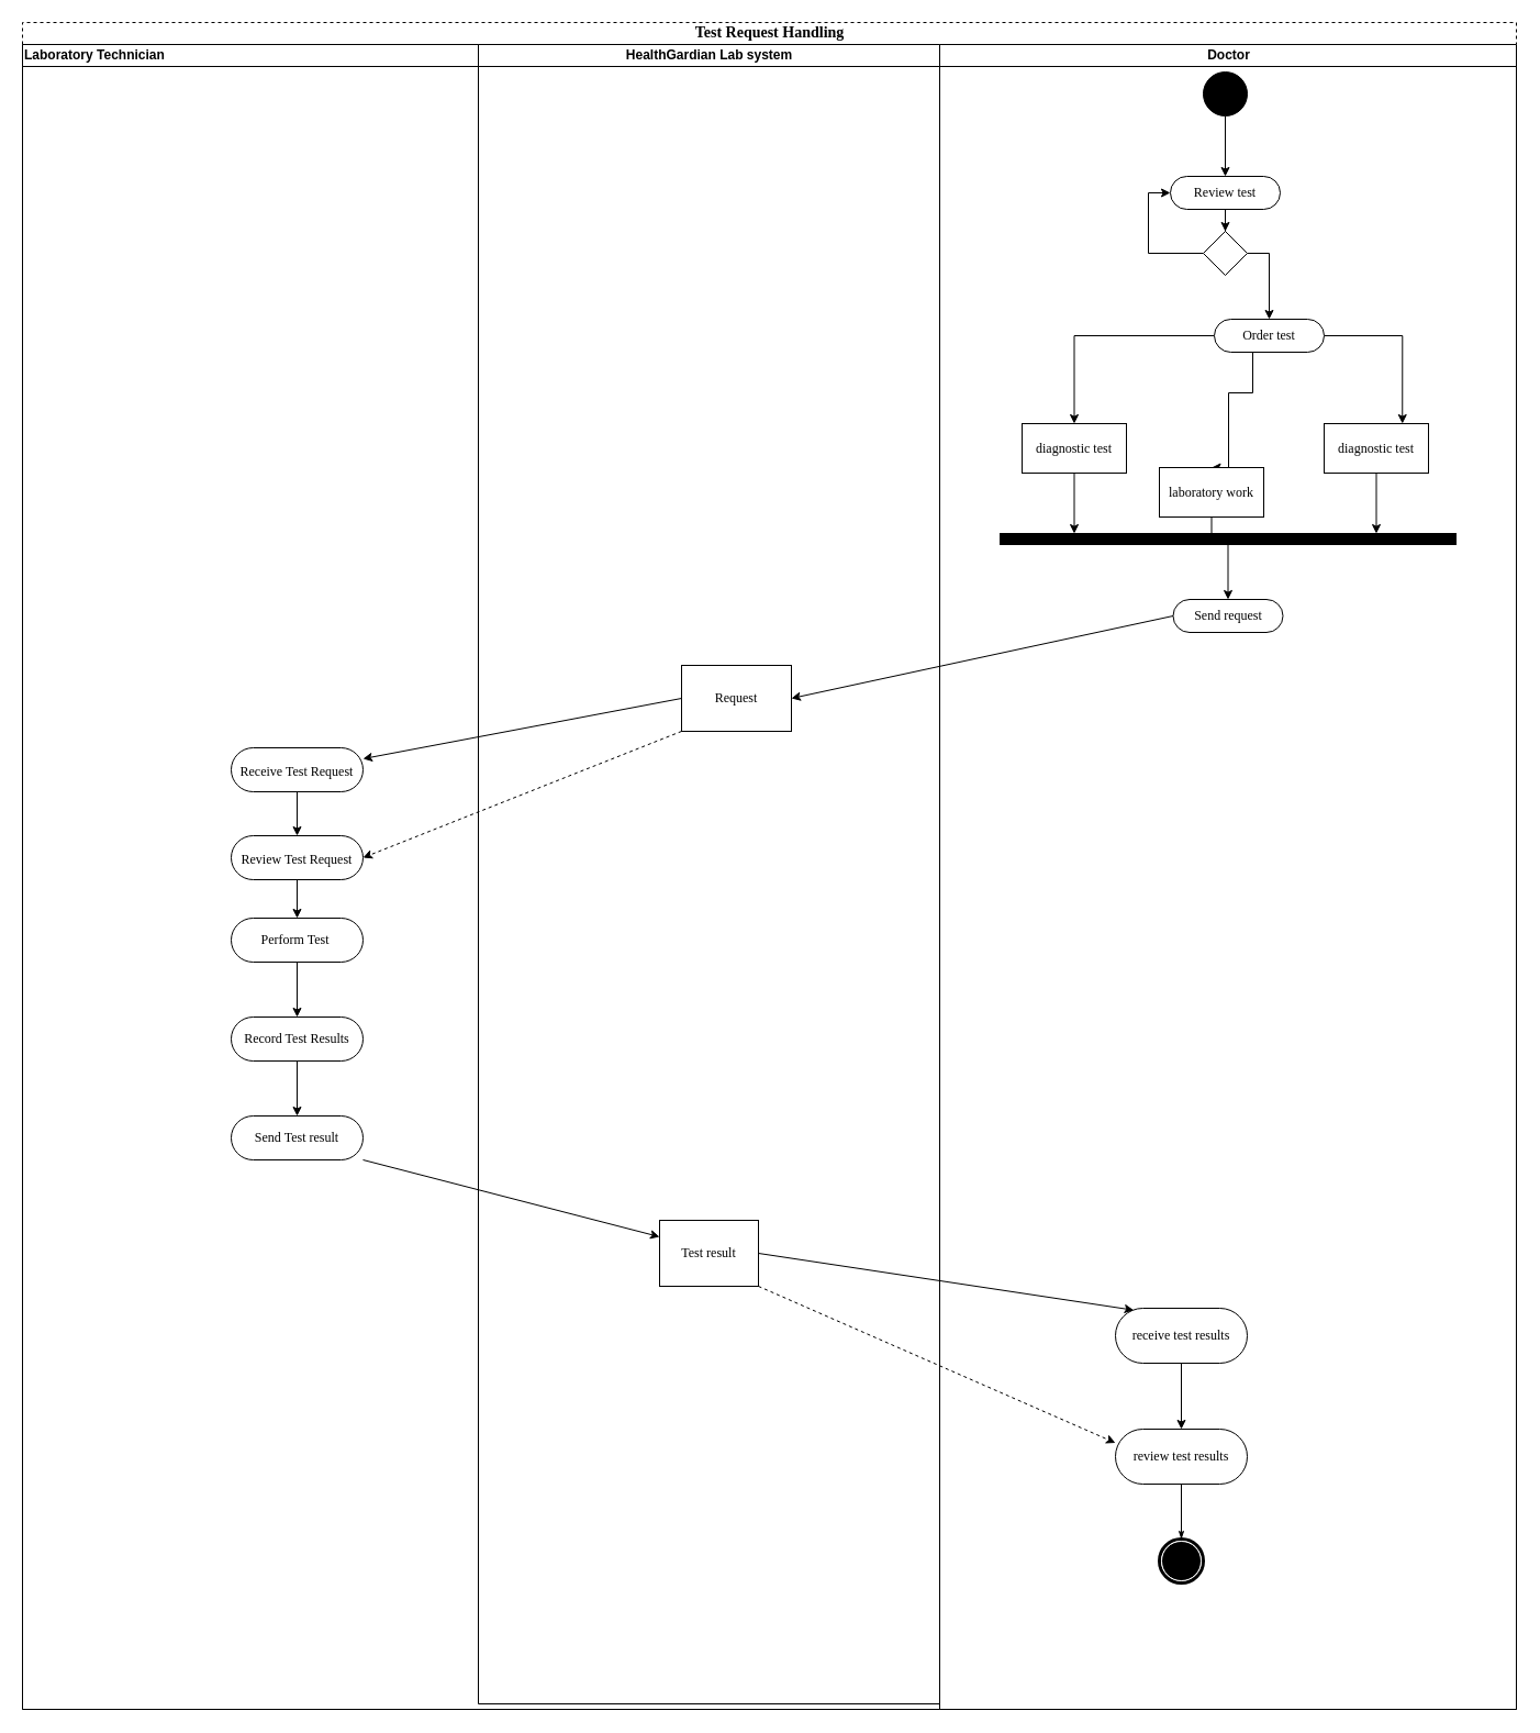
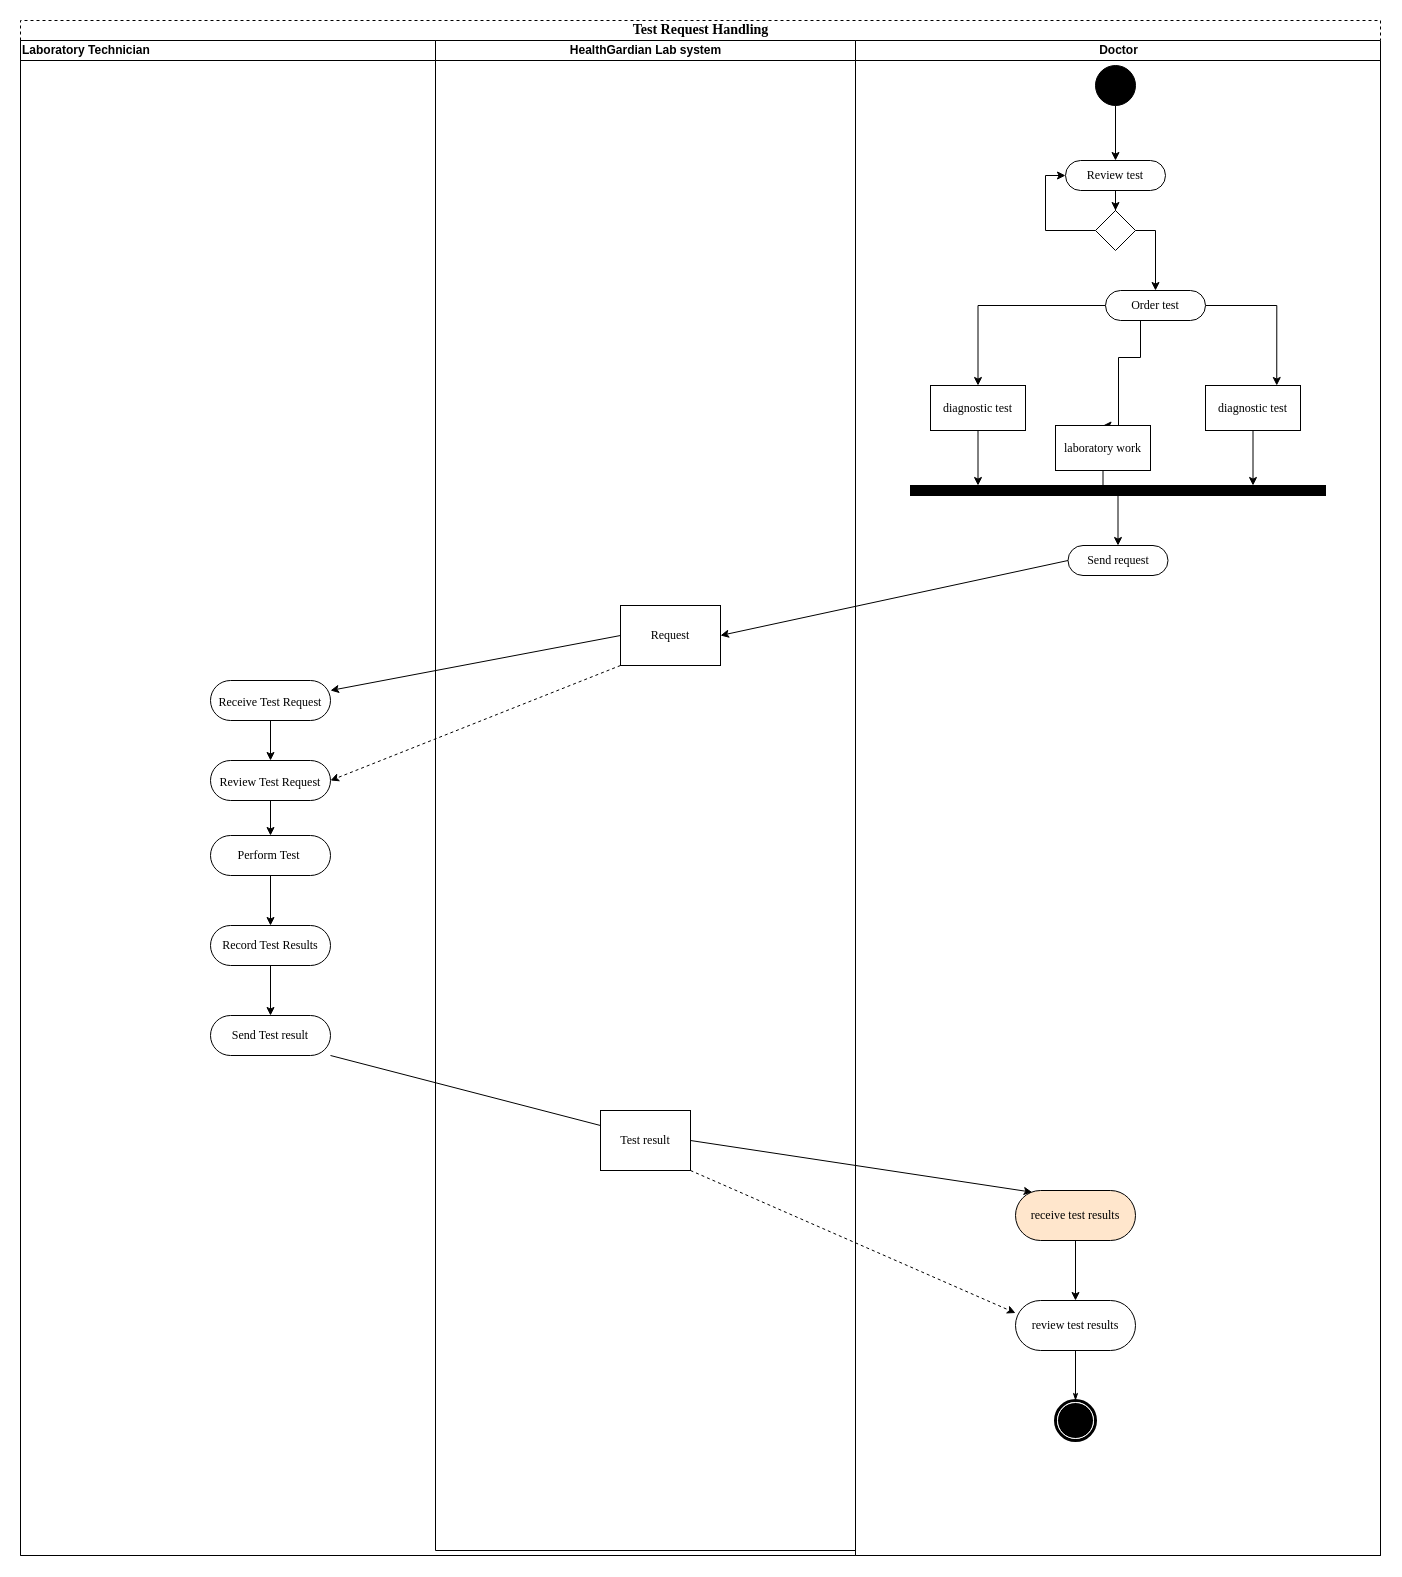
  <mxCell id="0" />
  <mxCell id="1" parent="0" />
  <mxCell id="2" value="&lt;font style=&quot;font-size: 14px;&quot;&gt;Test Request Handling&lt;/font&gt;" style="swimlane;html=1;childLayout=stackLayout;startSize=20;rounded=0;shadow=0;comic=0;labelBackgroundColor=none;strokeWidth=1;fontFamily=Verdana;fontSize=12;align=center;swimlaneLine=1;dashed=1;" parent="1" vertex="1"><mxGeometry x="20" y="20" width="1360" height="1535" as="geometry" /></mxCell>
  <mxCell id="3" value="Laboratory Technician" style="swimlane;html=1;startSize=20;align=left;" parent="2" vertex="1"><mxGeometry y="20" width="835" height="1515" as="geometry" /></mxCell>
  <mxCell id="4" style="edgeStyle=orthogonalEdgeStyle;rounded=0;orthogonalLoop=1;jettySize=auto;html=1;entryX=0.5;entryY=0;entryDx=0;entryDy=0;" parent="3" source="5" target="7" edge="1"><mxGeometry relative="1" as="geometry" /></mxCell>
  <mxCell id="5" value="Review Test Request&lt;span style=&quot;color: rgb(55, 65, 81); font-family: Söhne, ui-sans-serif, system-ui, -apple-system, &amp;quot;Segoe UI&amp;quot;, Roboto, Ubuntu, Cantarell, &amp;quot;Noto Sans&amp;quot;, sans-serif, &amp;quot;Helvetica Neue&amp;quot;, Arial, &amp;quot;Apple Color Emoji&amp;quot;, &amp;quot;Segoe UI Emoji&amp;quot;, &amp;quot;Segoe UI Symbol&amp;quot;, &amp;quot;Noto Color Emoji&amp;quot;; font-size: 16px; text-align: left;&quot;&gt; &lt;/span&gt;" style="rounded=1;whiteSpace=wrap;html=1;shadow=0;comic=0;labelBackgroundColor=none;strokeWidth=1;fontFamily=Verdana;fontSize=12;align=center;arcSize=50;" parent="3" vertex="1"><mxGeometry x="190" y="720" width="120" height="40" as="geometry" /></mxCell>
  <mxCell id="6" value="" style="edgeStyle=orthogonalEdgeStyle;rounded=0;orthogonalLoop=1;jettySize=auto;html=1;" parent="3" source="7" target="9" edge="1"><mxGeometry relative="1" as="geometry" /></mxCell>
  <mxCell id="7" value="Perform Test&amp;nbsp;" style="rounded=1;whiteSpace=wrap;html=1;shadow=0;comic=0;labelBackgroundColor=none;strokeWidth=1;fontFamily=Verdana;fontSize=12;align=center;arcSize=50;" parent="3" vertex="1"><mxGeometry x="190" y="795" width="120" height="40" as="geometry" /></mxCell>
  <mxCell id="8" value="" style="edgeStyle=orthogonalEdgeStyle;rounded=0;orthogonalLoop=1;jettySize=auto;html=1;" parent="3" source="9" target="10" edge="1"><mxGeometry relative="1" as="geometry" /></mxCell>
  <mxCell id="9" value="Record Test Results" style="rounded=1;whiteSpace=wrap;html=1;shadow=0;comic=0;labelBackgroundColor=none;strokeWidth=1;fontFamily=Verdana;fontSize=12;align=center;arcSize=50;" parent="3" vertex="1"><mxGeometry x="190" y="885" width="120" height="40" as="geometry" /></mxCell>
  <mxCell id="10" value="Send Test result" style="rounded=1;whiteSpace=wrap;html=1;shadow=0;comic=0;labelBackgroundColor=none;strokeWidth=1;fontFamily=Verdana;fontSize=12;align=center;arcSize=50;" parent="3" vertex="1"><mxGeometry x="190" y="975" width="120" height="40" as="geometry" /></mxCell>
  <mxCell id="11" value="HealthGardian Lab system" style="swimlane;html=1;startSize=20;swimlaneLine=1;" parent="3" vertex="1"><mxGeometry x="415" width="420" height="1510" as="geometry" /></mxCell>
  <mxCell id="12" value="Test result" style="rounded=0;whiteSpace=wrap;html=1;shadow=0;comic=0;labelBackgroundColor=none;strokeWidth=1;fontFamily=Verdana;fontSize=12;align=center;arcSize=50;" parent="11" vertex="1"><mxGeometry x="165" y="1070" width="90" height="60" as="geometry" /></mxCell>
  <mxCell id="13" value="Request" style="rounded=0;whiteSpace=wrap;html=1;shadow=0;comic=0;labelBackgroundColor=none;strokeWidth=1;fontFamily=Verdana;fontSize=12;align=center;arcSize=50;" parent="11" vertex="1"><mxGeometry x="185" y="565" width="100" height="60" as="geometry" /></mxCell>
  <mxCell id="14" value="" style="endArrow=classic;html=1;rounded=0;entryX=1;entryY=0.25;entryDx=0;entryDy=0;exitX=0;exitY=0.5;exitDx=0;exitDy=0;" parent="3" source="13" target="17" edge="1"><mxGeometry width="50" height="50" relative="1" as="geometry"><mxPoint x="355.0" y="645" as="sourcePoint" /><mxPoint x="460" y="705" as="targetPoint" /></mxGeometry></mxCell>
- <mxCell id="15" value="" style="endArrow=classic;html=1;rounded=0;exitX=1;exitY=1;exitDx=0;exitDy=0;entryX=0;entryY=0.25;entryDx=0;entryDy=0;" parent="3" source="10" target="12" edge="1"><mxGeometry width="50" height="50" relative="1" as="geometry"><mxPoint x="330" y="660" as="sourcePoint" /><mxPoint x="380" y="610" as="targetPoint" /></mxGeometry></mxCell>
+ <mxCell id="15" value="" style="endArrow=none;html=1;rounded=0;exitX=1;exitY=1;exitDx=0;exitDy=0;entryX=0;entryY=0.25;entryDx=0;entryDy=0;" parent="3" source="10" target="12" edge="1"><mxGeometry width="50" height="50" relative="1" as="geometry"><mxPoint x="330" y="660" as="sourcePoint" /><mxPoint x="380" y="610" as="targetPoint" /></mxGeometry></mxCell>
  <mxCell id="16" value="" style="edgeStyle=orthogonalEdgeStyle;rounded=0;orthogonalLoop=1;jettySize=auto;html=1;" parent="3" source="17" target="5" edge="1"><mxGeometry relative="1" as="geometry" /></mxCell>
  <mxCell id="17" value="Receive Test Request&lt;span style=&quot;color: rgb(55, 65, 81); font-family: Söhne, ui-sans-serif, system-ui, -apple-system, &amp;quot;Segoe UI&amp;quot;, Roboto, Ubuntu, Cantarell, &amp;quot;Noto Sans&amp;quot;, sans-serif, &amp;quot;Helvetica Neue&amp;quot;, Arial, &amp;quot;Apple Color Emoji&amp;quot;, &amp;quot;Segoe UI Emoji&amp;quot;, &amp;quot;Segoe UI Symbol&amp;quot;, &amp;quot;Noto Color Emoji&amp;quot;; font-size: 16px; text-align: left;&quot;&gt; &lt;/span&gt;" style="rounded=1;whiteSpace=wrap;html=1;shadow=0;comic=0;labelBackgroundColor=none;strokeWidth=1;fontFamily=Verdana;fontSize=12;align=center;arcSize=50;" parent="3" vertex="1"><mxGeometry x="190" y="640" width="120" height="40" as="geometry" /></mxCell>
  <mxCell id="18" value="" style="endArrow=classic;html=1;rounded=0;entryX=1;entryY=0.5;entryDx=0;entryDy=0;exitX=0;exitY=1;exitDx=0;exitDy=0;dashed=1;" parent="3" source="13" target="5" edge="1"><mxGeometry width="50" height="50" relative="1" as="geometry"><mxPoint x="570" y="750" as="sourcePoint" /><mxPoint x="620" y="700" as="targetPoint" /></mxGeometry></mxCell>
  <mxCell id="19" value="Doctor" style="swimlane;html=1;startSize=20;swimlaneLine=1;" parent="2" vertex="1"><mxGeometry x="835" y="20" width="525" height="1515" as="geometry" /></mxCell>
  <mxCell id="20" value="" style="edgeStyle=orthogonalEdgeStyle;rounded=0;orthogonalLoop=1;jettySize=auto;html=1;" parent="19" source="21" target="33" edge="1"><mxGeometry relative="1" as="geometry" /></mxCell>
  <mxCell id="21" value="" style="ellipse;whiteSpace=wrap;html=1;rounded=0;shadow=0;comic=0;labelBackgroundColor=none;strokeWidth=1;fillColor=#000000;fontFamily=Verdana;fontSize=12;align=center;" parent="19" vertex="1"><mxGeometry x="240" y="25" width="40" height="40" as="geometry" /></mxCell>
  <mxCell id="22" style="edgeStyle=orthogonalEdgeStyle;rounded=0;orthogonalLoop=1;jettySize=auto;html=1;entryX=0.5;entryY=0;entryDx=0;entryDy=0;" parent="19" source="25" target="39" edge="1"><mxGeometry relative="1" as="geometry"><Array as="points"><mxPoint x="285" y="317" /><mxPoint x="263" y="317" /></Array></mxGeometry></mxCell>
  <mxCell id="23" style="edgeStyle=orthogonalEdgeStyle;rounded=0;orthogonalLoop=1;jettySize=auto;html=1;" parent="19" source="25" target="37" edge="1"><mxGeometry relative="1" as="geometry" /></mxCell>
  <mxCell id="24" style="edgeStyle=orthogonalEdgeStyle;rounded=0;orthogonalLoop=1;jettySize=auto;html=1;entryX=0.75;entryY=0;entryDx=0;entryDy=0;" parent="19" source="25" target="41" edge="1"><mxGeometry relative="1" as="geometry"><mxPoint x="415" y="335" as="targetPoint" /><Array as="points"><mxPoint x="421" y="265" /></Array></mxGeometry></mxCell>
  <mxCell id="25" value="Order test" style="rounded=1;whiteSpace=wrap;html=1;shadow=0;comic=0;labelBackgroundColor=none;strokeWidth=1;fontFamily=Verdana;fontSize=12;align=center;arcSize=50;" parent="19" vertex="1"><mxGeometry x="250" y="250" width="100" height="30" as="geometry" /></mxCell>
  <mxCell id="26" style="edgeStyle=none;rounded=0;html=1;labelBackgroundColor=none;startArrow=none;startFill=0;startSize=5;endArrow=classicThin;endFill=1;endSize=5;jettySize=auto;orthogonalLoop=1;strokeWidth=1;fontFamily=Verdana;fontSize=12;exitX=0.5;exitY=1;exitDx=0;exitDy=0;" parent="19" source="28" target="27" edge="1"><mxGeometry relative="1" as="geometry"><mxPoint x="170" y="1270" as="sourcePoint" /></mxGeometry></mxCell>
  <mxCell id="27" value="" style="shape=mxgraph.bpmn.shape;html=1;verticalLabelPosition=bottom;labelBackgroundColor=#ffffff;verticalAlign=top;perimeter=ellipsePerimeter;outline=end;symbol=terminate;rounded=0;shadow=0;comic=0;strokeWidth=1;fontFamily=Verdana;fontSize=12;align=center;" parent="19" vertex="1"><mxGeometry x="200" y="1360" width="40" height="40" as="geometry" /></mxCell>
  <mxCell id="28" value="review test results" style="rounded=1;whiteSpace=wrap;html=1;shadow=0;comic=0;labelBackgroundColor=none;strokeWidth=1;fontFamily=Verdana;fontSize=12;align=center;arcSize=50;" parent="19" vertex="1"><mxGeometry x="160" y="1260" width="120" height="50" as="geometry" /></mxCell>
  <mxCell id="29" style="edgeStyle=orthogonalEdgeStyle;rounded=0;orthogonalLoop=1;jettySize=auto;html=1;exitX=1;exitY=0.5;exitDx=0;exitDy=0;" parent="19" source="31" target="25" edge="1"><mxGeometry relative="1" as="geometry" /></mxCell>
  <mxCell id="30" style="edgeStyle=orthogonalEdgeStyle;rounded=0;orthogonalLoop=1;jettySize=auto;html=1;entryX=0;entryY=0.5;entryDx=0;entryDy=0;" parent="19" source="31" target="33" edge="1"><mxGeometry relative="1" as="geometry"><Array as="points"><mxPoint x="190" y="190" /><mxPoint x="190" y="135" /></Array></mxGeometry></mxCell>
  <mxCell id="31" value="" style="rhombus;whiteSpace=wrap;html=1;" parent="19" vertex="1"><mxGeometry x="240" y="170" width="40" height="40" as="geometry" /></mxCell>
  <mxCell id="32" value="" style="edgeStyle=orthogonalEdgeStyle;rounded=0;orthogonalLoop=1;jettySize=auto;html=1;" parent="19" source="33" target="31" edge="1"><mxGeometry relative="1" as="geometry" /></mxCell>
  <mxCell id="33" value="Review test" style="rounded=1;whiteSpace=wrap;html=1;shadow=0;comic=0;labelBackgroundColor=none;strokeWidth=1;fontFamily=Verdana;fontSize=12;align=center;arcSize=50;" parent="19" vertex="1"><mxGeometry x="210" y="120" width="100" height="30" as="geometry" /></mxCell>
  <mxCell id="34" value="" style="edgeStyle=orthogonalEdgeStyle;rounded=0;orthogonalLoop=1;jettySize=auto;html=1;" parent="19" source="35" target="28" edge="1"><mxGeometry relative="1" as="geometry" /></mxCell>
- <mxCell id="35" value="receive test results" style="rounded=1;whiteSpace=wrap;html=1;shadow=0;comic=0;labelBackgroundColor=none;strokeWidth=1;fontFamily=Verdana;fontSize=12;align=center;arcSize=50;" parent="19" vertex="1"><mxGeometry x="160" y="1150" width="120" height="50" as="geometry" /></mxCell>
+ <mxCell id="35" value="receive test results" style="rounded=1;whiteSpace=wrap;html=1;shadow=0;comic=0;labelBackgroundColor=none;strokeWidth=1;fontFamily=Verdana;fontSize=12;align=center;arcSize=50;fillColor=#ffe6cc;" parent="19" vertex="1"><mxGeometry x="160" y="1150" width="120" height="50" as="geometry" /></mxCell>
  <mxCell id="36" value="" style="edgeStyle=orthogonalEdgeStyle;rounded=0;orthogonalLoop=1;jettySize=auto;html=1;" parent="19" source="37" target="43" edge="1"><mxGeometry relative="1" as="geometry"><Array as="points"><mxPoint x="123" y="445" /><mxPoint x="123" y="445" /></Array></mxGeometry></mxCell>
  <mxCell id="37" value="diagnostic test" style="rounded=0;whiteSpace=wrap;html=1;fontFamily=Verdana;" parent="19" vertex="1"><mxGeometry x="75" y="345" width="95" height="45" as="geometry" /></mxCell>
  <mxCell id="38" value="" style="edgeStyle=orthogonalEdgeStyle;rounded=0;orthogonalLoop=1;jettySize=auto;html=1;" parent="19" source="39" target="43" edge="1"><mxGeometry relative="1" as="geometry" /></mxCell>
  <mxCell id="39" value="laboratory work" style="rounded=0;whiteSpace=wrap;html=1;fontFamily=Verdana;" parent="19" vertex="1"><mxGeometry x="200" y="385" width="95" height="45" as="geometry" /></mxCell>
  <mxCell id="40" value="" style="edgeStyle=orthogonalEdgeStyle;rounded=0;orthogonalLoop=1;jettySize=auto;html=1;" parent="19" source="41" target="43" edge="1"><mxGeometry relative="1" as="geometry"><Array as="points"><mxPoint x="397" y="445" /><mxPoint x="397" y="445" /></Array></mxGeometry></mxCell>
  <mxCell id="41" value="diagnostic test" style="rounded=0;whiteSpace=wrap;html=1;fontFamily=Verdana;" parent="19" vertex="1"><mxGeometry x="350" y="345" width="95" height="45" as="geometry" /></mxCell>
  <mxCell id="42" value="" style="edgeStyle=orthogonalEdgeStyle;rounded=0;orthogonalLoop=1;jettySize=auto;html=1;" parent="19" source="43" target="44" edge="1"><mxGeometry relative="1" as="geometry" /></mxCell>
  <mxCell id="43" value="" style="whiteSpace=wrap;html=1;rounded=0;shadow=0;comic=0;labelBackgroundColor=none;strokeWidth=1;fillColor=#000000;fontFamily=Verdana;fontSize=12;align=center;rotation=0;" parent="19" vertex="1"><mxGeometry x="55" y="445" width="415" height="10" as="geometry" /></mxCell>
  <mxCell id="44" value="Send request" style="rounded=1;whiteSpace=wrap;html=1;shadow=0;comic=0;labelBackgroundColor=none;strokeWidth=1;fontFamily=Verdana;fontSize=12;align=center;arcSize=50;" parent="19" vertex="1"><mxGeometry x="212.5" y="505" width="100" height="30" as="geometry" /></mxCell>
  <mxCell id="45" value="" style="endArrow=classic;html=1;rounded=0;entryX=1;entryY=0.5;entryDx=0;entryDy=0;exitX=0;exitY=0.5;exitDx=0;exitDy=0;" parent="2" source="44" target="13" edge="1"><mxGeometry width="50" height="50" relative="1" as="geometry"><mxPoint x="950" y="605" as="sourcePoint" /><mxPoint x="1000" y="555" as="targetPoint" /></mxGeometry></mxCell>
  <mxCell id="46" value="" style="endArrow=classic;html=1;rounded=0;exitX=1;exitY=0.5;exitDx=0;exitDy=0;entryX=0.139;entryY=0.034;entryDx=0;entryDy=0;entryPerimeter=0;" parent="2" source="12" target="35" edge="1"><mxGeometry width="50" height="50" relative="1" as="geometry"><mxPoint x="1000" y="1180" as="sourcePoint" /><mxPoint x="1050" y="1130" as="targetPoint" /></mxGeometry></mxCell>
  <mxCell id="47" value="" style="endArrow=classic;html=1;rounded=0;exitX=1;exitY=1;exitDx=0;exitDy=0;entryX=0;entryY=0.25;entryDx=0;entryDy=0;dashed=1;" parent="2" source="12" target="28" edge="1"><mxGeometry width="50" height="50" relative="1" as="geometry"><mxPoint x="710" y="1230" as="sourcePoint" /><mxPoint x="760" y="1180" as="targetPoint" /></mxGeometry></mxCell>
